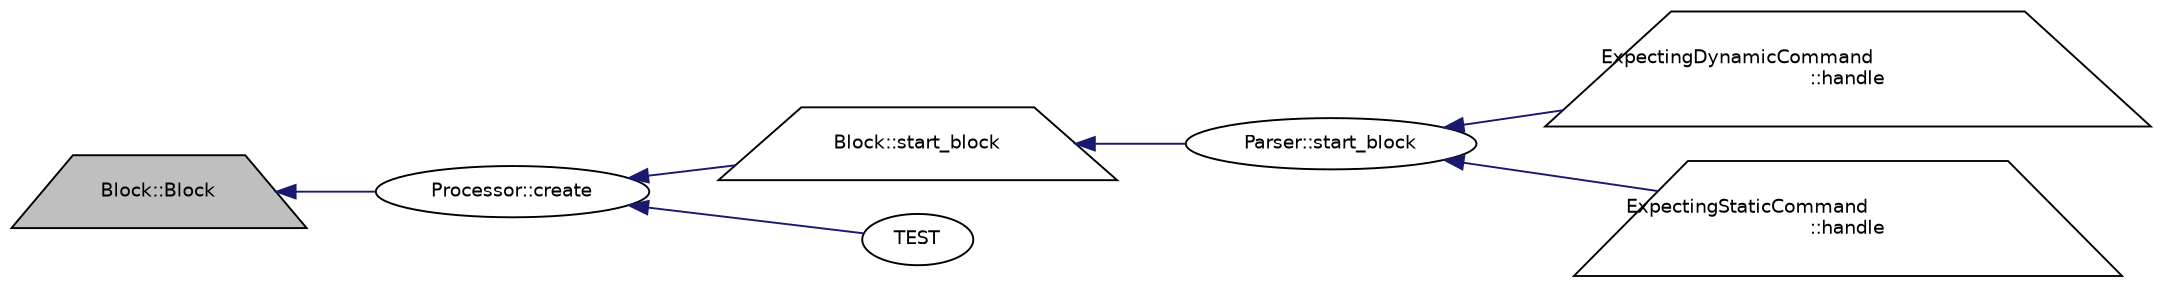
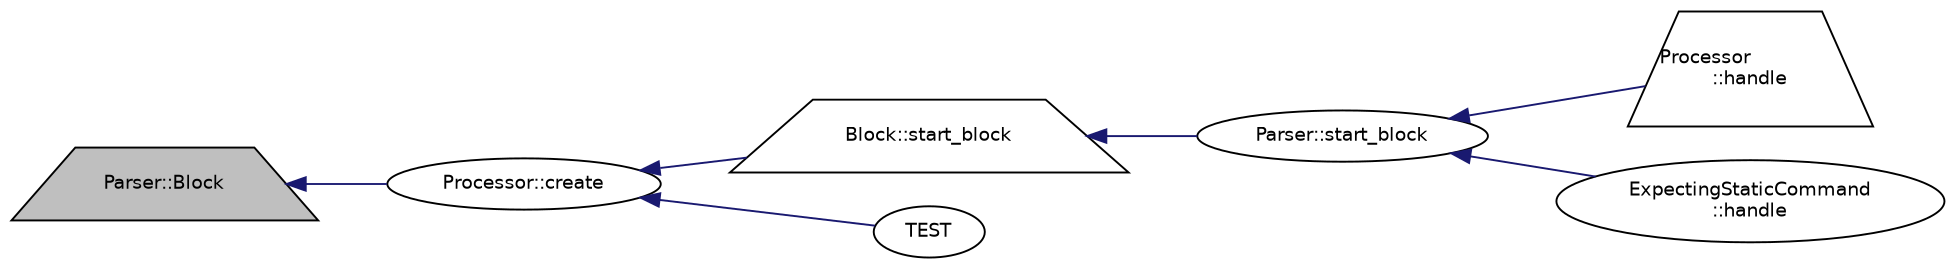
  digraph {
    rankdir=LR
    node [color=black fillcolor=white fontname=Helvetica fontsize=10 shape=trapezium style=filled]
    edge [color=midnightblue dir=back fontname=Helvetica fontsize=10 labelfontname=Helvetica labelfontsize=10 style=solid]
-   n1 [fillcolor=grey75 fontcolor=black height=0.2 label="Block::Block" width=0.4]
+   n1 [fillcolor=grey75 fontcolor=black height=0.2 label="Parser::Block" width=0.4]
    n2 [height=0.2 label="Processor::create" shape=ellipse width=0.4]
    n3 [height=0.2 label="Block::start_block" width=0.4]
    n4 [height=0.2 label=TEST shape=ellipse width=0.4]
    n5 [height=0.2 label="Parser::start_block" shape=ellipse width=0.4]
-   n6 [height=0.2 label="ExpectingDynamicCommand\l::handle" width=0.4]
-   n7 [height=0.2 label="ExpectingStaticCommand\l::handle" width=0.4]
+   n6 [height=0.2 label="Processor\l::handle" width=0.4]
+   n7 [height=0.2 label="ExpectingStaticCommand\l::handle" shape=ellipse width=0.4]
    n1 -> n2
    n2 -> n3
    n2 -> n4
    n3 -> n5
    n5 -> n6
    n5 -> n7
  }
